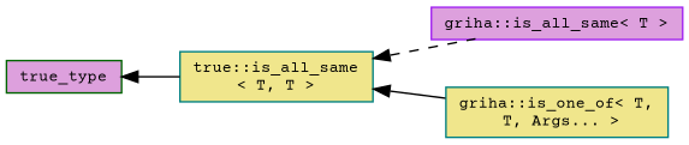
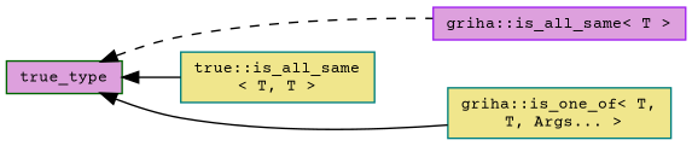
  digraph {
    fontname="Courier Prime"
    rankdir=LR
    node [color=teal fillcolor=plum fontname="Courier Prime" fontsize=10 shape=record style=filled]
    edge [color=black dir=back fontname="Courier Prime" fontsize=10 labelfontname=Helvetica labelfontsize=10 style=solid]
    n1 [color=darkgreen height=0.2 label=true_type width=0.4]
    n2 [color=purple height=0.2 label="griha::is_all_same\< T \>" width=0.4]
    n3 [fillcolor=khaki height=0.2 label="true::is_all_same\l\< T, T \>" width=0.4]
    n4 [fillcolor=khaki height=0.2 label="griha::is_one_of\< T,\l T, Args... \>" width=0.4]
-   n3 -> n2 [style=dashed]
+   n1 -> n2 [style=dashed]
    n1 -> n3
-   n3 -> n4
+   n1 -> n4
  }
